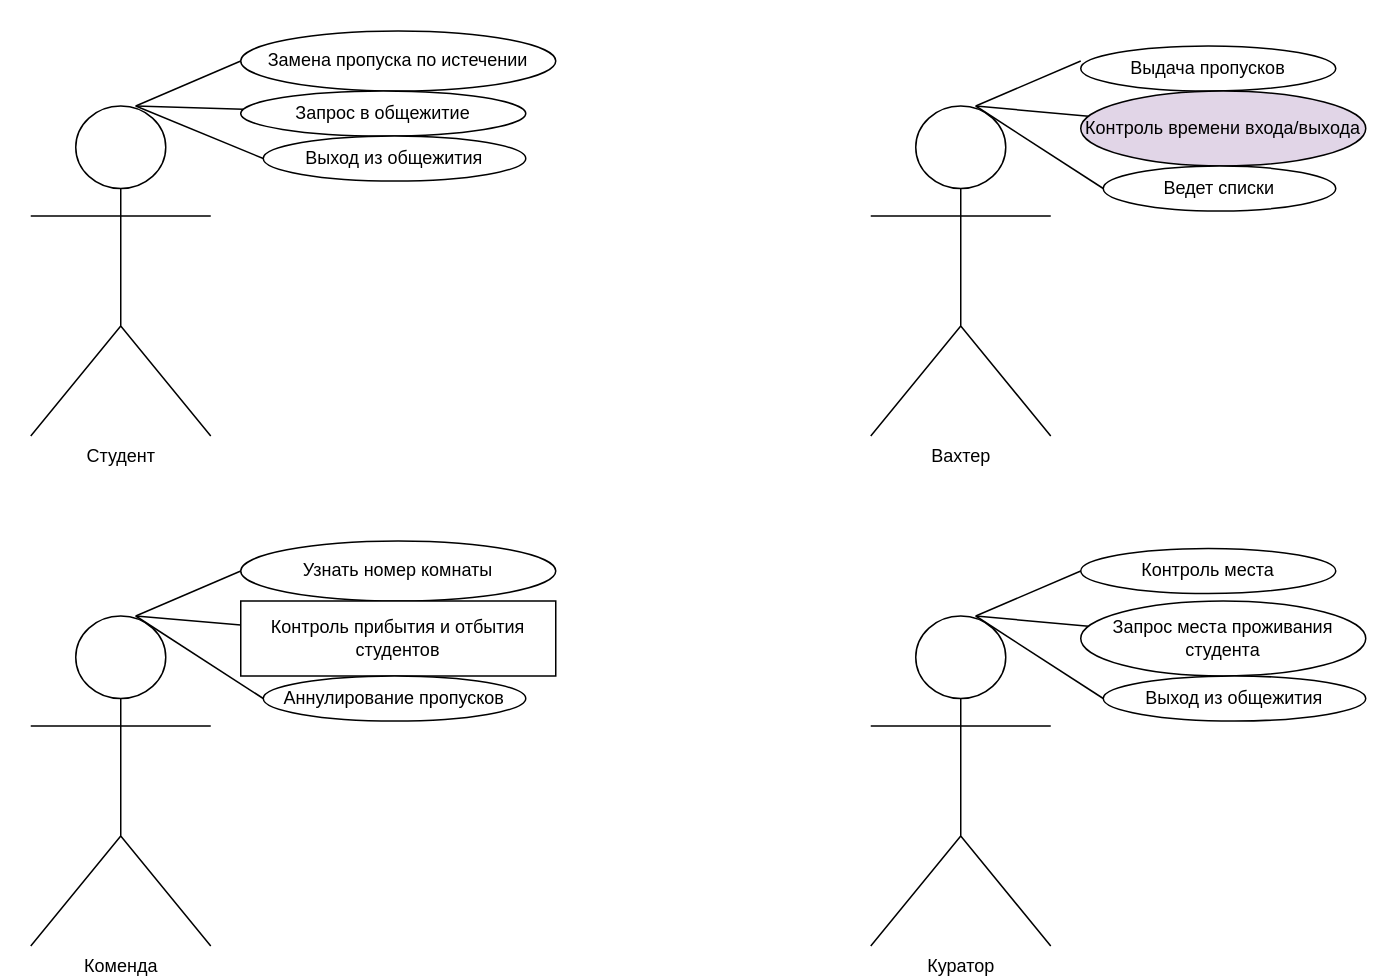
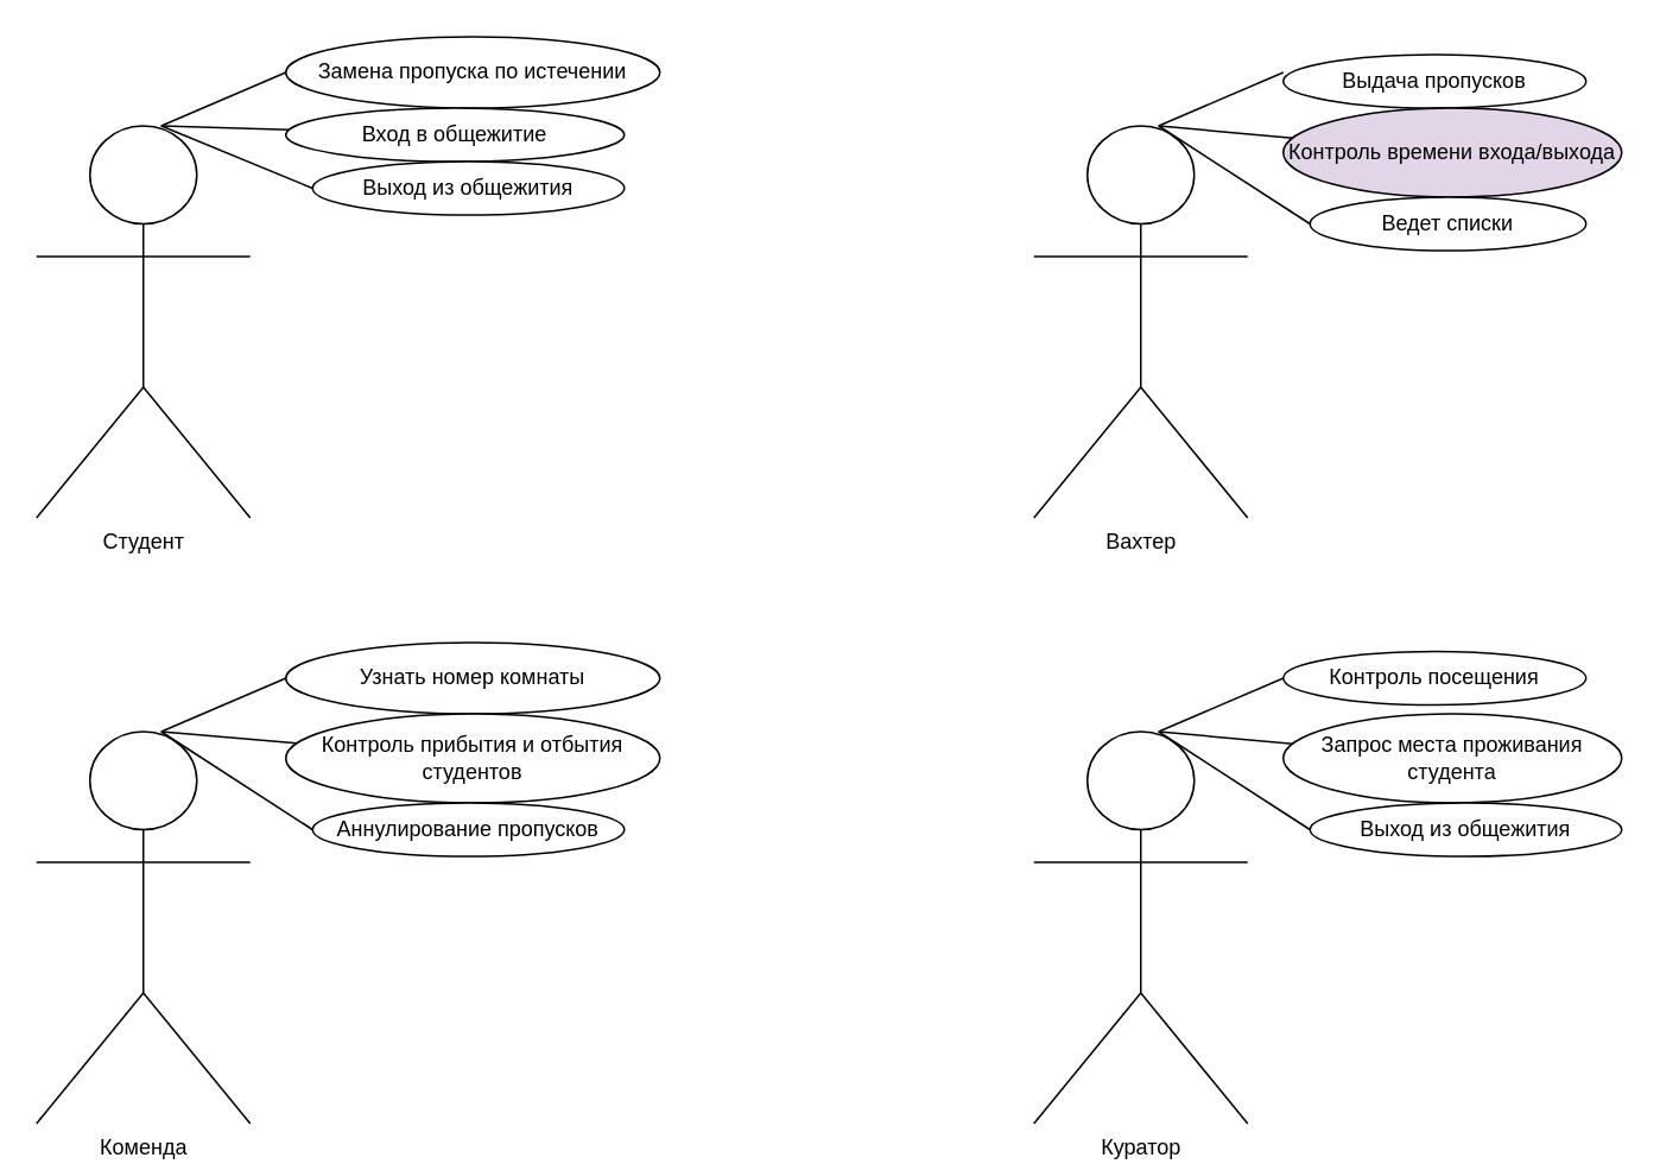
  <mxCell id="0" />
  <mxCell id="1" parent="0" />
  <mxCell id="2" value="Студент" style="shape=umlActor;verticalLabelPosition=bottom;verticalAlign=top;html=1;outlineConnect=0;labelBackgroundColor=none;" vertex="1" parent="1"><mxGeometry x="20" y="70" width="120" height="220" as="geometry" /></mxCell>
  <mxCell id="3" value="" style="endArrow=none;html=1;" edge="1" parent="1"><mxGeometry width="50" height="50" relative="1" as="geometry"><mxPoint x="90" y="70" as="sourcePoint" /><mxPoint x="160" y="40" as="targetPoint" /></mxGeometry></mxCell>
  <mxCell id="4" value="Замена пропуска по истечении" style="ellipse;whiteSpace=wrap;html=1;labelBackgroundColor=none;" vertex="1" parent="1"><mxGeometry x="160" y="20" width="210" height="40" as="geometry" /></mxCell>
  <mxCell id="5" value="" style="endArrow=none;html=1;" edge="1" parent="1" target="6"><mxGeometry width="50" height="50" relative="1" as="geometry"><mxPoint x="90" y="70" as="sourcePoint" /><mxPoint x="180" y="80" as="targetPoint" /></mxGeometry></mxCell>
- <mxCell id="6" value="Запрос в общежитие" style="ellipse;whiteSpace=wrap;html=1;labelBackgroundColor=none;" vertex="1" parent="1"><mxGeometry x="160" y="60" width="190" height="30" as="geometry" /></mxCell>
+ <mxCell id="6" value="Вход в общежитие" style="ellipse;whiteSpace=wrap;html=1;labelBackgroundColor=none;" vertex="1" parent="1"><mxGeometry x="160" y="60" width="190" height="30" as="geometry" /></mxCell>
  <mxCell id="7" value="" style="endArrow=none;html=1;entryX=0;entryY=0.5;entryDx=0;entryDy=0;" edge="1" parent="1" target="8"><mxGeometry width="50" height="50" relative="1" as="geometry"><mxPoint x="90" y="70" as="sourcePoint" /><mxPoint x="180" y="110" as="targetPoint" /></mxGeometry></mxCell>
  <mxCell id="8" value="Выход из общежития" style="ellipse;whiteSpace=wrap;html=1;labelBackgroundColor=none;" vertex="1" parent="1"><mxGeometry x="175" y="90" width="175" height="30" as="geometry" /></mxCell>
  <mxCell id="9" value="Коменда" style="shape=umlActor;verticalLabelPosition=bottom;verticalAlign=top;html=1;outlineConnect=0;labelBackgroundColor=none;" vertex="1" parent="1"><mxGeometry x="20" y="410" width="120" height="220" as="geometry" /></mxCell>
  <mxCell id="10" value="" style="endArrow=none;html=1;" edge="1" parent="1"><mxGeometry width="50" height="50" relative="1" as="geometry"><mxPoint x="90" y="410" as="sourcePoint" /><mxPoint x="160" y="380" as="targetPoint" /></mxGeometry></mxCell>
  <mxCell id="11" value="Узнать номер комнаты" style="ellipse;whiteSpace=wrap;html=1;labelBackgroundColor=none;" vertex="1" parent="1"><mxGeometry x="160" y="360" width="210" height="40" as="geometry" /></mxCell>
  <mxCell id="12" value="" style="endArrow=none;html=1;" edge="1" parent="1" target="13"><mxGeometry width="50" height="50" relative="1" as="geometry"><mxPoint x="90" y="410" as="sourcePoint" /><mxPoint x="180" y="420" as="targetPoint" /></mxGeometry></mxCell>
- <mxCell id="13" value="Контроль прибытия и отбытия студентов" style="whiteSpace=wrap;html=1;labelBackgroundColor=none;rounded=0;" vertex="1" parent="1"><mxGeometry x="160" y="400" width="210" height="50" as="geometry" /></mxCell>
+ <mxCell id="13" value="Контроль прибытия и отбытия студентов" style="ellipse;whiteSpace=wrap;html=1;labelBackgroundColor=none;" vertex="1" parent="1"><mxGeometry x="160" y="400" width="210" height="50" as="geometry" /></mxCell>
  <mxCell id="14" value="" style="endArrow=none;html=1;entryX=0;entryY=0.5;entryDx=0;entryDy=0;" edge="1" parent="1" target="15"><mxGeometry width="50" height="50" relative="1" as="geometry"><mxPoint x="90" y="410" as="sourcePoint" /><mxPoint x="180" y="450" as="targetPoint" /></mxGeometry></mxCell>
  <mxCell id="15" value="Аннулирование пропусков" style="ellipse;whiteSpace=wrap;html=1;labelBackgroundColor=none;" vertex="1" parent="1"><mxGeometry x="175" y="450" width="175" height="30" as="geometry" /></mxCell>
  <mxCell id="16" value="Вахтер" style="shape=umlActor;verticalLabelPosition=bottom;verticalAlign=top;html=1;outlineConnect=0;labelBackgroundColor=none;" vertex="1" parent="1"><mxGeometry x="580" y="70" width="120" height="220" as="geometry" /></mxCell>
  <mxCell id="17" value="" style="endArrow=none;html=1;" edge="1" parent="1"><mxGeometry width="50" height="50" relative="1" as="geometry"><mxPoint x="650" y="70" as="sourcePoint" /><mxPoint x="720" y="40" as="targetPoint" /></mxGeometry></mxCell>
  <mxCell id="18" value="Выдача пропусков" style="ellipse;whiteSpace=wrap;html=1;labelBackgroundColor=none;" vertex="1" parent="1"><mxGeometry x="720" y="30" width="170" height="30" as="geometry" /></mxCell>
  <mxCell id="19" value="" style="endArrow=none;html=1;" edge="1" parent="1" target="20"><mxGeometry width="50" height="50" relative="1" as="geometry"><mxPoint x="650" y="70" as="sourcePoint" /><mxPoint x="740" y="80" as="targetPoint" /></mxGeometry></mxCell>
  <mxCell id="20" value="Контроль времени входа/выхода" style="ellipse;whiteSpace=wrap;html=1;labelBackgroundColor=none;fillColor=#e1d5e7;" vertex="1" parent="1"><mxGeometry x="720" y="60" width="190" height="50" as="geometry" /></mxCell>
  <mxCell id="21" value="" style="endArrow=none;html=1;entryX=0;entryY=0.5;entryDx=0;entryDy=0;" edge="1" parent="1" target="22"><mxGeometry width="50" height="50" relative="1" as="geometry"><mxPoint x="650" y="70" as="sourcePoint" /><mxPoint x="740" y="110" as="targetPoint" /></mxGeometry></mxCell>
  <mxCell id="22" value="Ведет списки" style="ellipse;whiteSpace=wrap;html=1;labelBackgroundColor=none;" vertex="1" parent="1"><mxGeometry x="735" y="110" width="155" height="30" as="geometry" /></mxCell>
  <mxCell id="23" value="Куратор" style="shape=umlActor;verticalLabelPosition=bottom;verticalAlign=top;html=1;outlineConnect=0;labelBackgroundColor=none;" vertex="1" parent="1"><mxGeometry x="580" y="410" width="120" height="220" as="geometry" /></mxCell>
  <mxCell id="24" value="" style="endArrow=none;html=1;" edge="1" parent="1"><mxGeometry width="50" height="50" relative="1" as="geometry"><mxPoint x="650" y="410" as="sourcePoint" /><mxPoint x="720" y="380" as="targetPoint" /></mxGeometry></mxCell>
- <mxCell id="25" value="Контроль места" style="ellipse;whiteSpace=wrap;html=1;labelBackgroundColor=none;" vertex="1" parent="1"><mxGeometry x="720" y="365" width="170" height="30" as="geometry" /></mxCell>
+ <mxCell id="25" value="Контроль посещения" style="ellipse;whiteSpace=wrap;html=1;labelBackgroundColor=none;" vertex="1" parent="1"><mxGeometry x="720" y="365" width="170" height="30" as="geometry" /></mxCell>
  <mxCell id="26" value="" style="endArrow=none;html=1;" edge="1" parent="1" target="27"><mxGeometry width="50" height="50" relative="1" as="geometry"><mxPoint x="650" y="410" as="sourcePoint" /><mxPoint x="740" y="420" as="targetPoint" /></mxGeometry></mxCell>
  <mxCell id="27" value="Запрос места проживания студента" style="ellipse;whiteSpace=wrap;html=1;labelBackgroundColor=none;" vertex="1" parent="1"><mxGeometry x="720" y="400" width="190" height="50" as="geometry" /></mxCell>
  <mxCell id="28" value="" style="endArrow=none;html=1;entryX=0;entryY=0.5;entryDx=0;entryDy=0;" edge="1" parent="1" target="29"><mxGeometry width="50" height="50" relative="1" as="geometry"><mxPoint x="650" y="410" as="sourcePoint" /><mxPoint x="740" y="450" as="targetPoint" /></mxGeometry></mxCell>
  <mxCell id="29" value="Выход из общежития" style="ellipse;whiteSpace=wrap;html=1;labelBackgroundColor=none;" vertex="1" parent="1"><mxGeometry x="735" y="450" width="175" height="30" as="geometry" /></mxCell>
